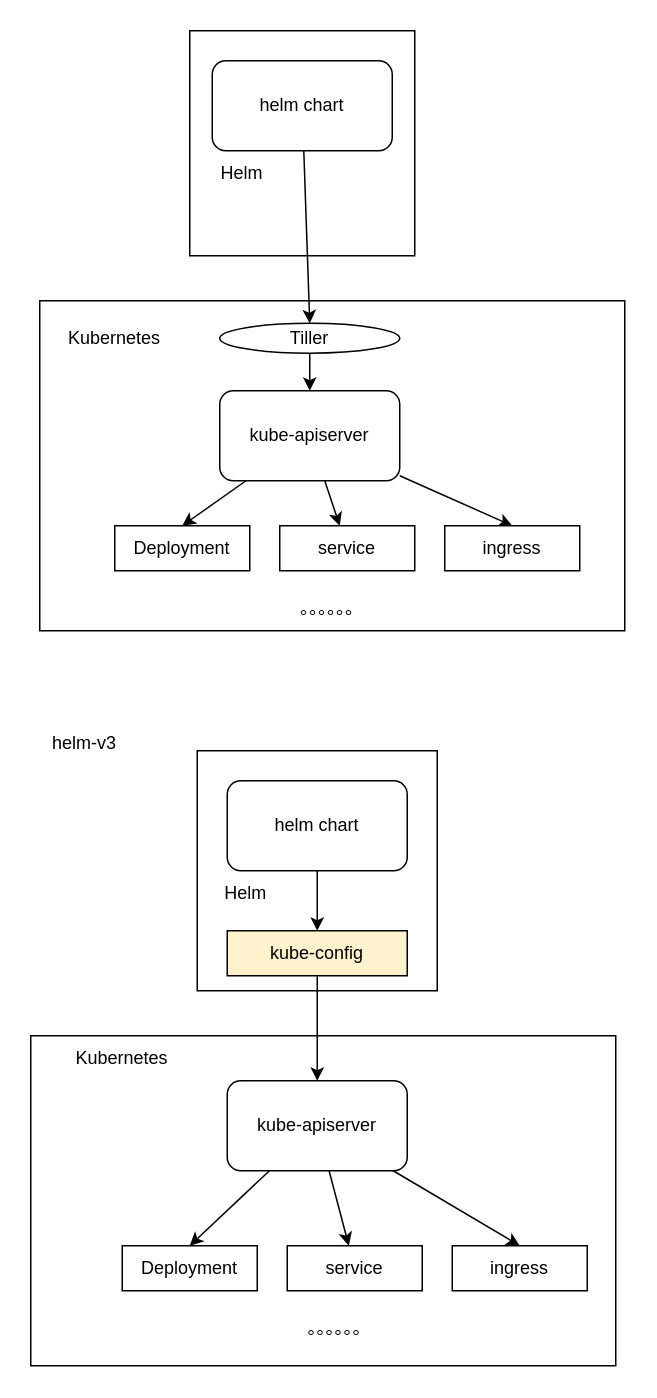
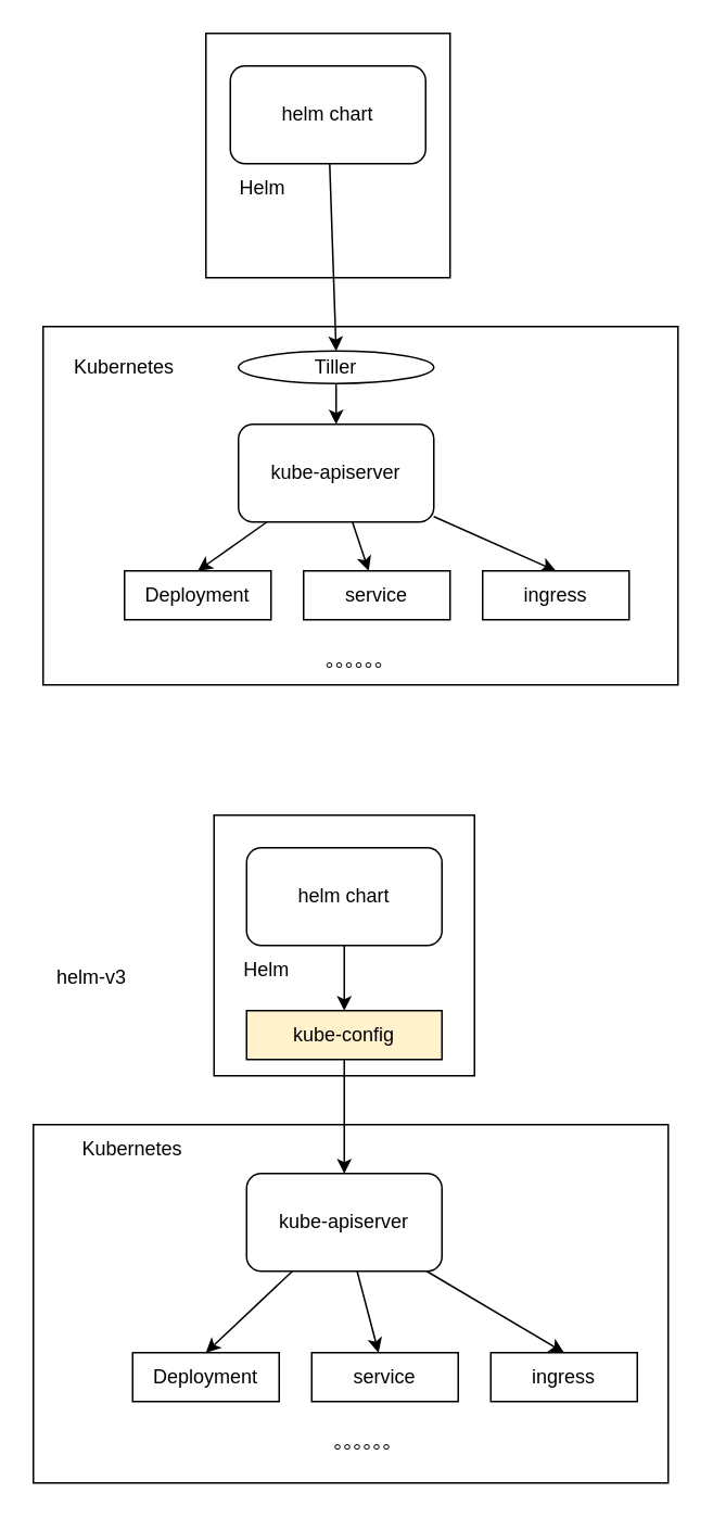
  <mxCell id="0" />
  <mxCell id="1" parent="0" />
  <mxCell id="2" value="" style="rounded=0;whiteSpace=wrap;html=1;" vertex="1" parent="1"><mxGeometry x="26" y="200" width="390" height="220" as="geometry" /></mxCell>
  <mxCell id="3" value="" style="whiteSpace=wrap;html=1;aspect=fixed;" vertex="1" parent="1"><mxGeometry x="126" y="20" width="150" height="150" as="geometry" /></mxCell>
  <mxCell id="4" style="edgeStyle=none;html=1;entryX=0.5;entryY=0;entryDx=0;entryDy=0;" edge="1" parent="1" source="5" target="7"><mxGeometry relative="1" as="geometry"><mxPoint x="206" y="140" as="targetPoint" /><Array as="points" /></mxGeometry></mxCell>
  <mxCell id="5" value="helm chart" style="rounded=1;whiteSpace=wrap;html=1;" vertex="1" parent="1"><mxGeometry x="141" y="40" width="120" height="60" as="geometry" /></mxCell>
  <mxCell id="6" style="edgeStyle=none;html=1;" edge="1" parent="1" source="7" target="11"><mxGeometry relative="1" as="geometry" /></mxCell>
  <mxCell id="7" value="Tiller" style="ellipse;whiteSpace=wrap;html=1;" vertex="1" parent="1"><mxGeometry x="146" y="215" width="120" height="20" as="geometry" /></mxCell>
  <mxCell id="8" style="edgeStyle=none;html=1;entryX=0.5;entryY=0;entryDx=0;entryDy=0;" edge="1" parent="1" source="11" target="12"><mxGeometry relative="1" as="geometry" /></mxCell>
  <mxCell id="9" style="edgeStyle=none;html=1;" edge="1" parent="1" source="11" target="13"><mxGeometry relative="1" as="geometry" /></mxCell>
  <mxCell id="10" style="edgeStyle=none;html=1;entryX=0.5;entryY=0;entryDx=0;entryDy=0;" edge="1" parent="1" source="11" target="14"><mxGeometry relative="1" as="geometry" /></mxCell>
  <mxCell id="11" value="kube-apiserver" style="rounded=1;whiteSpace=wrap;html=1;" vertex="1" parent="1"><mxGeometry x="146" y="260" width="120" height="60" as="geometry" /></mxCell>
  <mxCell id="12" value="Deployment" style="rounded=0;whiteSpace=wrap;html=1;" vertex="1" parent="1"><mxGeometry x="76" y="350" width="90" height="30" as="geometry" /></mxCell>
  <mxCell id="13" value="service" style="rounded=0;whiteSpace=wrap;html=1;" vertex="1" parent="1"><mxGeometry x="186" y="350" width="90" height="30" as="geometry" /></mxCell>
  <mxCell id="14" value="ingress" style="rounded=0;whiteSpace=wrap;html=1;" vertex="1" parent="1"><mxGeometry x="296" y="350" width="90" height="30" as="geometry" /></mxCell>
  <mxCell id="15" value="。。。。。。" style="text;html=1;strokeColor=none;fillColor=none;align=center;verticalAlign=middle;whiteSpace=wrap;rounded=0;" vertex="1" parent="1"><mxGeometry x="191" y="390" width="60" height="30" as="geometry" /></mxCell>
  <mxCell id="16" value="Helm" style="text;html=1;strokeColor=none;fillColor=none;align=center;verticalAlign=middle;whiteSpace=wrap;rounded=0;" vertex="1" parent="1"><mxGeometry x="131" y="100" width="60" height="30" as="geometry" /></mxCell>
  <mxCell id="17" value="Kubernetes" style="text;html=1;strokeColor=none;fillColor=none;align=center;verticalAlign=middle;whiteSpace=wrap;rounded=0;" vertex="1" parent="1"><mxGeometry x="46" y="210" width="60" height="30" as="geometry" /></mxCell>
- <mxCell id="18" value="helm-v3" style="text;html=1;strokeColor=none;fillColor=none;align=center;verticalAlign=middle;whiteSpace=wrap;rounded=0;" vertex="1" parent="1"><mxGeometry x="26" y="480" width="60" height="30" as="geometry" /></mxCell>
+ <mxCell id="18" value="helm-v3" style="text;html=1;strokeColor=none;fillColor=none;align=center;verticalAlign=middle;whiteSpace=wrap;rounded=0;" vertex="1" parent="1"><mxGeometry x="26" y="585" width="60" height="30" as="geometry" /></mxCell>
  <mxCell id="19" value="" style="rounded=0;whiteSpace=wrap;html=1;" vertex="1" parent="1"><mxGeometry x="20" y="690" width="390" height="220" as="geometry" /></mxCell>
  <mxCell id="20" value="" style="whiteSpace=wrap;html=1;aspect=fixed;" vertex="1" parent="1"><mxGeometry x="131" y="500" width="160" height="160" as="geometry" /></mxCell>
  <mxCell id="21" style="edgeStyle=none;html=1;" edge="1" parent="1" source="22"><mxGeometry relative="1" as="geometry"><mxPoint x="211" y="620" as="targetPoint" /></mxGeometry></mxCell>
  <mxCell id="22" value="helm chart" style="rounded=1;whiteSpace=wrap;html=1;" vertex="1" parent="1"><mxGeometry x="151" y="520" width="120" height="60" as="geometry" /></mxCell>
  <mxCell id="23" style="edgeStyle=none;html=1;" edge="1" parent="1" source="24"><mxGeometry relative="1" as="geometry"><mxPoint x="211" y="720" as="targetPoint" /></mxGeometry></mxCell>
  <mxCell id="24" value="kube-config" style="rounded=0;whiteSpace=wrap;html=1;fillColor=#fff2cc;" vertex="1" parent="1"><mxGeometry x="151" y="620" width="120" height="30" as="geometry" /></mxCell>
  <mxCell id="25" style="edgeStyle=none;html=1;entryX=0.5;entryY=0;entryDx=0;entryDy=0;" edge="1" parent="1" source="28" target="29"><mxGeometry relative="1" as="geometry" /></mxCell>
  <mxCell id="26" style="edgeStyle=none;html=1;" edge="1" parent="1" source="28" target="30"><mxGeometry relative="1" as="geometry" /></mxCell>
  <mxCell id="27" style="edgeStyle=none;html=1;entryX=0.5;entryY=0;entryDx=0;entryDy=0;" edge="1" parent="1" source="28" target="31"><mxGeometry relative="1" as="geometry" /></mxCell>
  <mxCell id="28" value="kube-apiserver" style="rounded=1;whiteSpace=wrap;html=1;" vertex="1" parent="1"><mxGeometry x="151" y="720" width="120" height="60" as="geometry" /></mxCell>
  <mxCell id="29" value="Deployment" style="rounded=0;whiteSpace=wrap;html=1;" vertex="1" parent="1"><mxGeometry x="81" y="830" width="90" height="30" as="geometry" /></mxCell>
  <mxCell id="30" value="service" style="rounded=0;whiteSpace=wrap;html=1;" vertex="1" parent="1"><mxGeometry x="191" y="830" width="90" height="30" as="geometry" /></mxCell>
  <mxCell id="31" value="ingress" style="rounded=0;whiteSpace=wrap;html=1;" vertex="1" parent="1"><mxGeometry x="301" y="830" width="90" height="30" as="geometry" /></mxCell>
  <mxCell id="32" value="。。。。。。" style="text;html=1;strokeColor=none;fillColor=none;align=center;verticalAlign=middle;whiteSpace=wrap;rounded=0;" vertex="1" parent="1"><mxGeometry x="196" y="870" width="60" height="30" as="geometry" /></mxCell>
  <mxCell id="33" value="Helm" style="text;html=1;strokeColor=none;fillColor=none;align=center;verticalAlign=middle;whiteSpace=wrap;rounded=0;" vertex="1" parent="1"><mxGeometry x="136" y="580" width="55" height="30" as="geometry" /></mxCell>
  <mxCell id="34" value="Kubernetes" style="text;html=1;strokeColor=none;fillColor=none;align=center;verticalAlign=middle;whiteSpace=wrap;rounded=0;" vertex="1" parent="1"><mxGeometry x="51" y="690" width="60" height="30" as="geometry" /></mxCell>
